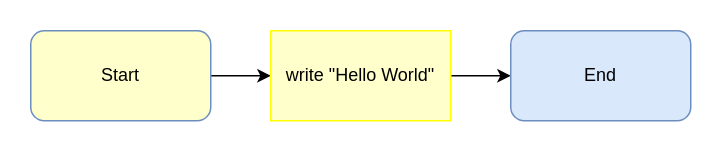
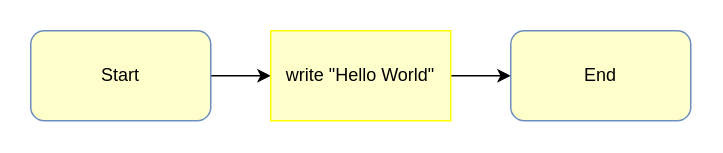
  <mxCell id="0" />
  <mxCell id="1" parent="0" />
  <mxCell id="2" style="edgeStyle=orthogonalEdgeStyle;rounded=0;orthogonalLoop=1;jettySize=auto;html=1;" edge="1" parent="1" source="3" target="5"><mxGeometry relative="1" as="geometry" /></mxCell>
  <mxCell id="3" value="Start" style="rounded=1;whiteSpace=wrap;html=1;fillColor=#ffffcc;strokeColor=#6c8ebf;" parent="1" vertex="1"><mxGeometry x="20" y="20" width="120" height="60" as="geometry" /></mxCell>
  <mxCell id="4" style="edgeStyle=orthogonalEdgeStyle;rounded=0;orthogonalLoop=1;jettySize=auto;html=1;" edge="1" parent="1" source="5" target="6"><mxGeometry relative="1" as="geometry" /></mxCell>
  <mxCell id="5" value="write &quot;Hello World&quot;" style="rounded=0;whiteSpace=wrap;html=1;fillColor=#FFFFCC;strokeColor=#FFFF00;" parent="1" vertex="1"><mxGeometry x="180" y="20" width="120" height="60" as="geometry" /></mxCell>
- <mxCell id="6" value="End" style="rounded=1;whiteSpace=wrap;html=1;fillColor=#dae8fc;strokeColor=#6c8ebf;" parent="1" vertex="1"><mxGeometry x="340" y="20" width="120" height="60" as="geometry" /></mxCell>
+ <mxCell id="6" value="End" style="rounded=1;whiteSpace=wrap;html=1;fillColor=#ffffcc;strokeColor=#6c8ebf;" parent="1" vertex="1"><mxGeometry x="340" y="20" width="120" height="60" as="geometry" /></mxCell>
